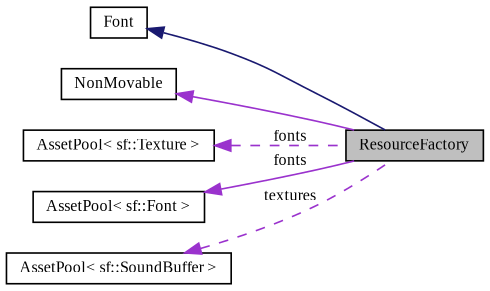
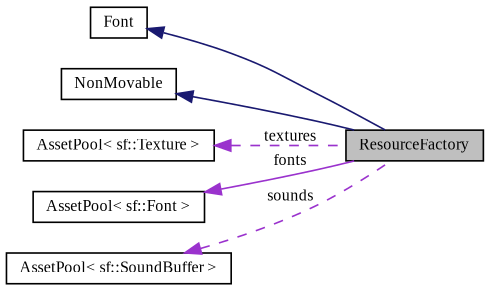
  digraph {
    fontname="Liberation Serif"
    rankdir=LR
    node [color=black fillcolor=white fontname="Liberation Serif" fontsize=10 shape=record style=filled]
    edge [color=darkorchid3 dir=back fontname="Liberation Serif" fontsize=10 labelfontname=Helvetica labelfontsize=10 style=solid]
    n1 [fillcolor=grey75 fontcolor=black height=0.2 label=ResourceFactory width=0.4]
    n2 [height=0.2 label=Font width=0.4]
    n3 [height=0.2 label=NonMovable width=0.4]
    n4 [height=0.2 label="AssetPool\< sf::Texture \>" width=0.4]
    n5 [height=0.2 label="AssetPool\< sf::Font \>" width=0.4]
    n6 [height=0.2 label="AssetPool\< sf::SoundBuffer \>" width=0.4]
    n2 -> n1 [color=midnightblue]
-   n3 -> n1
-   n4 -> n1 [label=" fonts" style=dashed]
+   n3 -> n1 [color=midnightblue]
+   n4 -> n1 [label=" textures" style=dashed]
    n5 -> n1 [label=" fonts"]
-   n6 -> n1 [label=" textures" style=dashed]
+   n6 -> n1 [label=" sounds" style=dashed]
  }
